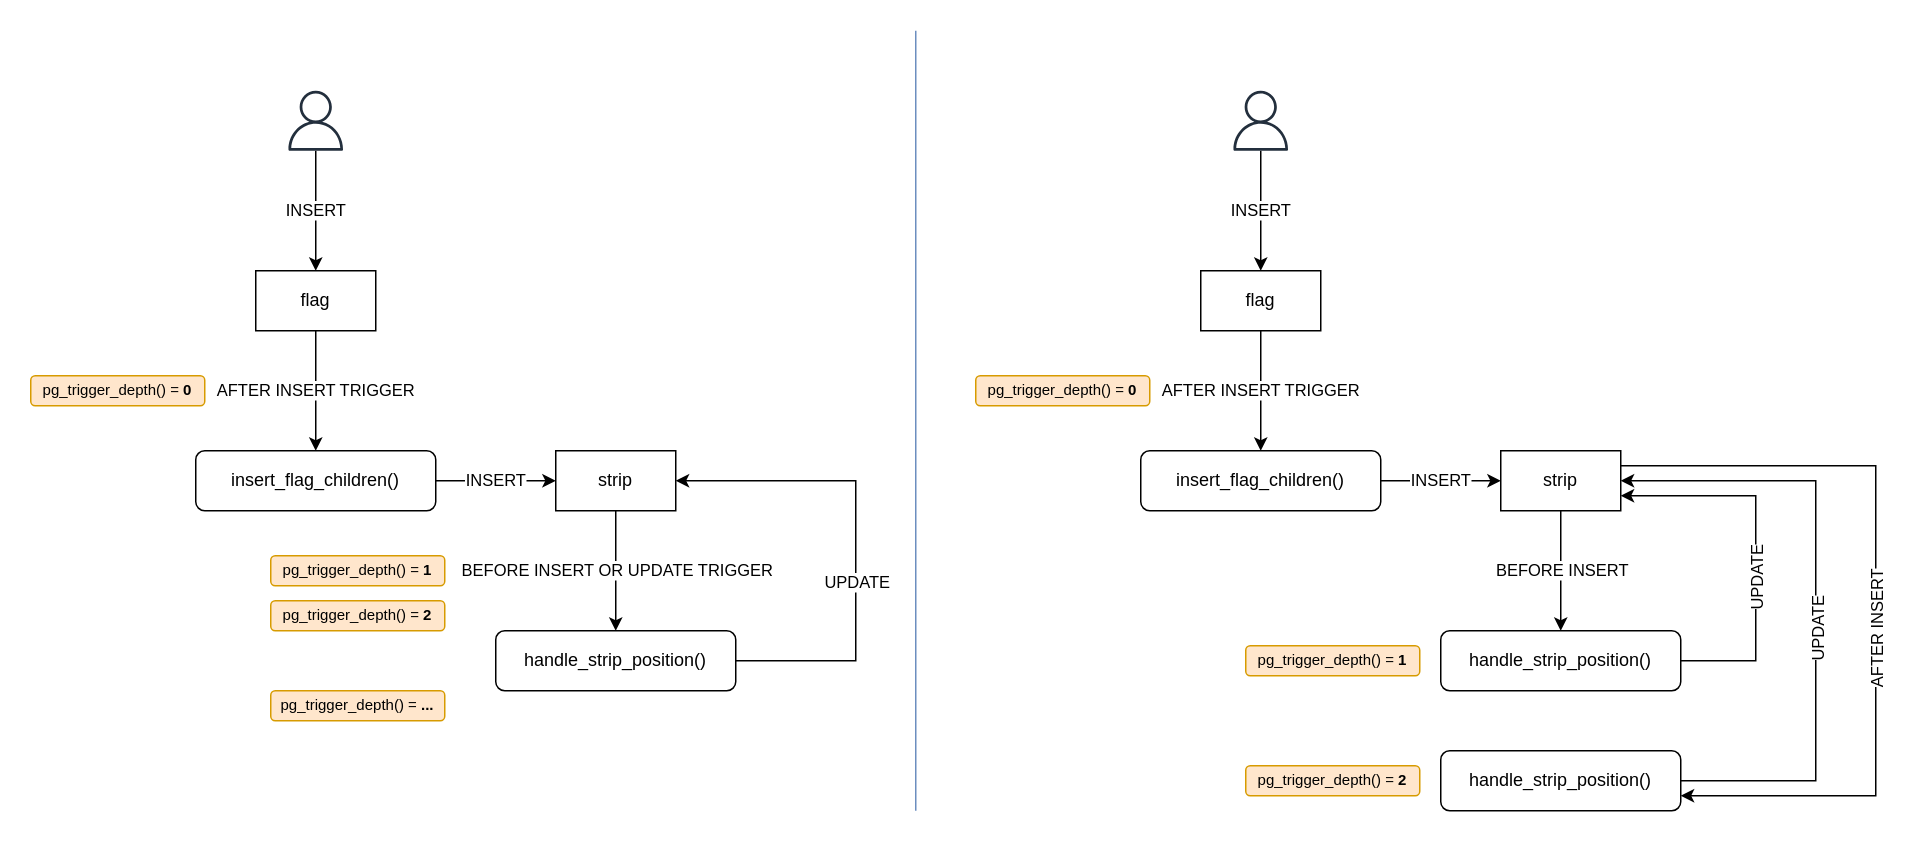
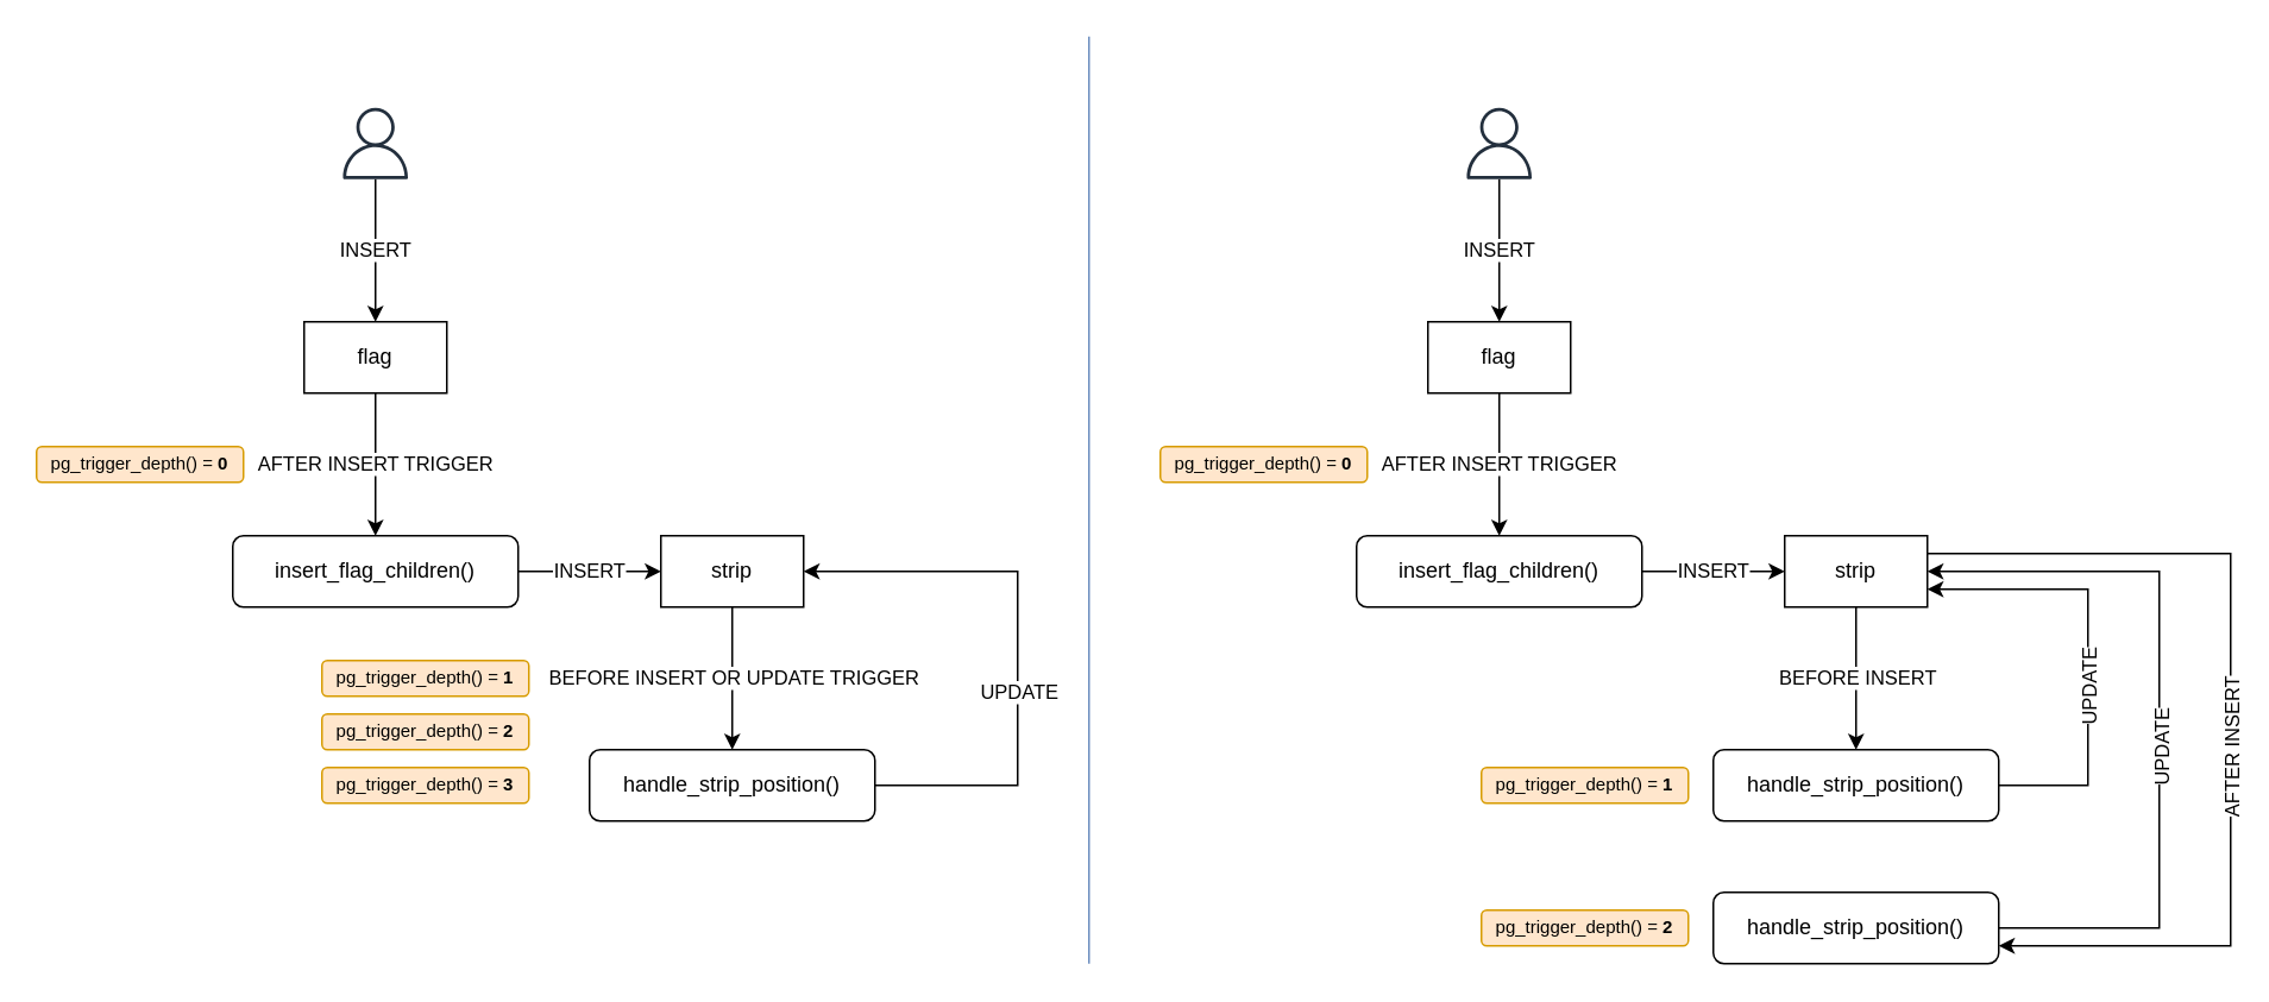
  <mxCell id="0" />
  <mxCell id="1" parent="0" />
  <mxCell id="2" value="INSERT" style="edgeStyle=orthogonalEdgeStyle;rounded=0;orthogonalLoop=1;jettySize=auto;html=1;exitX=1;exitY=0.5;exitDx=0;exitDy=0;entryX=0;entryY=0.5;entryDx=0;entryDy=0;" edge="1" parent="1" source="3" target="11"><mxGeometry relative="1" as="geometry" /></mxCell>
  <mxCell id="3" value="insert_flag_children()" style="rounded=1;whiteSpace=wrap;html=1;" vertex="1" parent="1"><mxGeometry x="130" y="300" width="160" height="40" as="geometry" /></mxCell>
  <mxCell id="4" style="edgeStyle=orthogonalEdgeStyle;rounded=0;orthogonalLoop=1;jettySize=auto;html=1;exitX=1;exitY=0.5;exitDx=0;exitDy=0;entryX=1;entryY=0.5;entryDx=0;entryDy=0;" edge="1" parent="1" source="6" target="11"><mxGeometry relative="1" as="geometry"><Array as="points"><mxPoint x="570" y="440" /><mxPoint x="570" y="320" /></Array></mxGeometry></mxCell>
  <mxCell id="5" value="UPDATE" style="edgeLabel;html=1;align=center;verticalAlign=middle;resizable=0;points=[];" vertex="1" connectable="0" parent="4"><mxGeometry x="-0.17" relative="1" as="geometry"><mxPoint as="offset" /></mxGeometry></mxCell>
  <mxCell id="6" value="handle_strip_position()" style="rounded=1;whiteSpace=wrap;html=1;" vertex="1" parent="1"><mxGeometry x="330" y="420" width="160" height="40" as="geometry" /></mxCell>
  <mxCell id="7" value="AFTER INSERT TRIGGER" style="edgeStyle=orthogonalEdgeStyle;rounded=0;orthogonalLoop=1;jettySize=auto;html=1;exitX=0.5;exitY=1;exitDx=0;exitDy=0;entryX=0.5;entryY=0;entryDx=0;entryDy=0;" edge="1" parent="1" source="8" target="3"><mxGeometry relative="1" as="geometry" /></mxCell>
  <mxCell id="8" value="flag" style="rounded=0;whiteSpace=wrap;html=1;" vertex="1" parent="1"><mxGeometry x="170" y="180" width="80" height="40" as="geometry" /></mxCell>
  <mxCell id="9" style="edgeStyle=orthogonalEdgeStyle;rounded=0;orthogonalLoop=1;jettySize=auto;html=1;exitX=0.5;exitY=1;exitDx=0;exitDy=0;entryX=0.5;entryY=0;entryDx=0;entryDy=0;" edge="1" parent="1" source="11" target="6"><mxGeometry relative="1" as="geometry" /></mxCell>
  <mxCell id="10" value="BEFORE INSERT OR UPDATE TRIGGER" style="edgeLabel;html=1;align=center;verticalAlign=middle;resizable=0;points=[];" vertex="1" connectable="0" parent="9"><mxGeometry x="-0.317" relative="1" as="geometry"><mxPoint y="12" as="offset" /></mxGeometry></mxCell>
  <mxCell id="11" value="strip" style="rounded=0;whiteSpace=wrap;html=1;" vertex="1" parent="1"><mxGeometry x="370" y="300" width="80" height="40" as="geometry" /></mxCell>
  <mxCell id="12" value="INSERT" style="edgeStyle=orthogonalEdgeStyle;rounded=0;orthogonalLoop=1;jettySize=auto;html=1;" edge="1" parent="1" source="13" target="8"><mxGeometry relative="1" as="geometry" /></mxCell>
  <mxCell id="13" value="" style="sketch=0;outlineConnect=0;fontColor=#232F3E;gradientColor=none;fillColor=#232F3D;strokeColor=none;dashed=0;verticalLabelPosition=bottom;verticalAlign=top;align=center;html=1;fontSize=12;fontStyle=0;aspect=fixed;pointerEvents=1;shape=mxgraph.aws4.user;rounded=1;" vertex="1" parent="1"><mxGeometry x="190" y="60" width="40" height="40" as="geometry" /></mxCell>
  <mxCell id="14" value="pg_trigger_depth() = &lt;b&gt;0&lt;/b&gt;" style="text;html=1;strokeColor=#d79b00;fillColor=#ffe6cc;align=center;verticalAlign=middle;whiteSpace=wrap;rounded=1;fontSize=10;spacing=0;spacingTop=-2;" vertex="1" parent="1"><mxGeometry x="20" y="250" width="116" height="20" as="geometry" /></mxCell>
  <mxCell id="15" value="pg_trigger_depth() = &lt;b&gt;1&lt;/b&gt;" style="text;html=1;strokeColor=#d79b00;fillColor=#ffe6cc;align=center;verticalAlign=middle;whiteSpace=wrap;rounded=1;fontSize=10;spacing=0;spacingTop=-2;" vertex="1" parent="1"><mxGeometry x="180" y="370" width="116" height="20" as="geometry" /></mxCell>
  <mxCell id="16" value="pg_trigger_depth() = &lt;b&gt;2&lt;/b&gt;" style="text;html=1;strokeColor=#d79b00;fillColor=#ffe6cc;align=center;verticalAlign=middle;whiteSpace=wrap;rounded=1;fontSize=10;spacing=0;spacingTop=-2;" vertex="1" parent="1"><mxGeometry x="180" y="400" width="116" height="20" as="geometry" /></mxCell>
- <mxCell id="18" value="pg_trigger_depth() = &lt;b&gt;...&lt;/b&gt;" style="text;html=1;strokeColor=#d79b00;fillColor=#ffe6cc;align=center;verticalAlign=middle;whiteSpace=wrap;rounded=1;fontSize=10;spacing=0;spacingTop=-2;" vertex="1" parent="1"><mxGeometry x="180" y="460" width="116" height="20" as="geometry" /></mxCell>
+ <mxCell id="17" value="pg_trigger_depth() = &lt;b&gt;3&lt;/b&gt;" style="text;html=1;strokeColor=#d79b00;fillColor=#ffe6cc;align=center;verticalAlign=middle;whiteSpace=wrap;rounded=1;fontSize=10;spacing=0;spacingTop=-2;" vertex="1" parent="1"><mxGeometry x="180" y="430" width="116" height="20" as="geometry" /></mxCell>
  <mxCell id="19" value="INSERT" style="edgeStyle=orthogonalEdgeStyle;rounded=0;orthogonalLoop=1;jettySize=auto;html=1;exitX=1;exitY=0.5;exitDx=0;exitDy=0;entryX=0;entryY=0.5;entryDx=0;entryDy=0;" edge="1" parent="1" source="20" target="30"><mxGeometry relative="1" as="geometry" /></mxCell>
  <mxCell id="20" value="insert_flag_children()" style="rounded=1;whiteSpace=wrap;html=1;" vertex="1" parent="1"><mxGeometry x="760" y="300" width="160" height="40" as="geometry" /></mxCell>
  <mxCell id="21" style="edgeStyle=orthogonalEdgeStyle;rounded=0;orthogonalLoop=1;jettySize=auto;html=1;exitX=1;exitY=0.5;exitDx=0;exitDy=0;entryX=1;entryY=0.75;entryDx=0;entryDy=0;" edge="1" parent="1" source="23" target="30"><mxGeometry relative="1" as="geometry"><Array as="points"><mxPoint x="1170" y="440" /><mxPoint x="1170" y="330" /></Array></mxGeometry></mxCell>
  <mxCell id="22" value="UPDATE" style="edgeLabel;html=1;align=center;verticalAlign=middle;resizable=0;points=[];horizontal=0;" vertex="1" connectable="0" parent="21"><mxGeometry x="-0.17" relative="1" as="geometry"><mxPoint as="offset" /></mxGeometry></mxCell>
  <mxCell id="23" value="handle_strip_position()" style="rounded=1;whiteSpace=wrap;html=1;" vertex="1" parent="1"><mxGeometry x="960" y="420" width="160" height="40" as="geometry" /></mxCell>
  <mxCell id="24" value="AFTER INSERT TRIGGER" style="edgeStyle=orthogonalEdgeStyle;rounded=0;orthogonalLoop=1;jettySize=auto;html=1;exitX=0.5;exitY=1;exitDx=0;exitDy=0;entryX=0.5;entryY=0;entryDx=0;entryDy=0;" edge="1" parent="1" source="25" target="20"><mxGeometry relative="1" as="geometry" /></mxCell>
  <mxCell id="25" value="flag" style="rounded=0;whiteSpace=wrap;html=1;" vertex="1" parent="1"><mxGeometry x="800" y="180" width="80" height="40" as="geometry" /></mxCell>
  <mxCell id="26" style="edgeStyle=orthogonalEdgeStyle;rounded=0;orthogonalLoop=1;jettySize=auto;html=1;exitX=0.5;exitY=1;exitDx=0;exitDy=0;entryX=0.5;entryY=0;entryDx=0;entryDy=0;" edge="1" parent="1" source="30" target="23"><mxGeometry relative="1" as="geometry" /></mxCell>
  <mxCell id="27" value="BEFORE INSERT" style="edgeLabel;html=1;align=center;verticalAlign=middle;resizable=0;points=[];" vertex="1" connectable="0" parent="26"><mxGeometry x="-0.317" relative="1" as="geometry"><mxPoint y="12" as="offset" /></mxGeometry></mxCell>
  <mxCell id="28" style="edgeStyle=orthogonalEdgeStyle;rounded=0;orthogonalLoop=1;jettySize=auto;html=1;exitX=1;exitY=0.25;exitDx=0;exitDy=0;entryX=1;entryY=0.75;entryDx=0;entryDy=0;fontSize=10;" edge="1" parent="1" source="30" target="39"><mxGeometry relative="1" as="geometry"><Array as="points"><mxPoint x="1250" y="310" /><mxPoint x="1250" y="530" /></Array></mxGeometry></mxCell>
  <mxCell id="29" value="AFTER INSERT" style="edgeLabel;html=1;align=center;verticalAlign=middle;resizable=0;points=[];fontSize=11;horizontal=0;" vertex="1" connectable="0" parent="28"><mxGeometry x="0.209" y="3" relative="1" as="geometry"><mxPoint x="-3" y="-34" as="offset" /></mxGeometry></mxCell>
  <mxCell id="30" value="strip" style="rounded=0;whiteSpace=wrap;html=1;" vertex="1" parent="1"><mxGeometry x="1000" y="300" width="80" height="40" as="geometry" /></mxCell>
  <mxCell id="31" value="INSERT" style="edgeStyle=orthogonalEdgeStyle;rounded=0;orthogonalLoop=1;jettySize=auto;html=1;" edge="1" parent="1" source="32" target="25"><mxGeometry relative="1" as="geometry" /></mxCell>
  <mxCell id="32" value="" style="sketch=0;outlineConnect=0;fontColor=#232F3E;gradientColor=none;fillColor=#232F3D;strokeColor=none;dashed=0;verticalLabelPosition=bottom;verticalAlign=top;align=center;html=1;fontSize=12;fontStyle=0;aspect=fixed;pointerEvents=1;shape=mxgraph.aws4.user;rounded=1;" vertex="1" parent="1"><mxGeometry x="820" y="60" width="40" height="40" as="geometry" /></mxCell>
  <mxCell id="33" value="pg_trigger_depth() = &lt;b&gt;0&lt;/b&gt;" style="text;html=1;strokeColor=#d79b00;fillColor=#ffe6cc;align=center;verticalAlign=middle;whiteSpace=wrap;rounded=1;fontSize=10;spacing=0;spacingTop=-2;" vertex="1" parent="1"><mxGeometry x="650" y="250" width="116" height="20" as="geometry" /></mxCell>
  <mxCell id="34" value="pg_trigger_depth() = &lt;b&gt;1&lt;/b&gt;" style="text;html=1;strokeColor=#d79b00;fillColor=#ffe6cc;align=center;verticalAlign=middle;whiteSpace=wrap;rounded=1;fontSize=10;spacing=0;spacingTop=-2;" vertex="1" parent="1"><mxGeometry x="830" y="430" width="116" height="20" as="geometry" /></mxCell>
  <mxCell id="35" value="pg_trigger_depth() = &lt;b&gt;2&lt;/b&gt;" style="text;html=1;strokeColor=#d79b00;fillColor=#ffe6cc;align=center;verticalAlign=middle;whiteSpace=wrap;rounded=1;fontSize=10;spacing=0;spacingTop=-2;" vertex="1" parent="1"><mxGeometry x="830" y="510" width="116" height="20" as="geometry" /></mxCell>
  <mxCell id="36" value="" style="endArrow=none;html=1;rounded=0;fontSize=10;fillColor=#dae8fc;strokeColor=#6c8ebf;" edge="1" parent="1"><mxGeometry width="50" height="50" relative="1" as="geometry"><mxPoint x="610" y="540" as="sourcePoint" /><mxPoint x="610" y="20" as="targetPoint" /></mxGeometry></mxCell>
  <mxCell id="37" style="edgeStyle=orthogonalEdgeStyle;rounded=0;orthogonalLoop=1;jettySize=auto;html=1;exitX=1;exitY=0.5;exitDx=0;exitDy=0;entryX=1;entryY=0.5;entryDx=0;entryDy=0;fontSize=10;" edge="1" parent="1" source="39" target="30"><mxGeometry relative="1" as="geometry"><Array as="points"><mxPoint x="1210" y="520" /><mxPoint x="1210" y="320" /></Array></mxGeometry></mxCell>
  <mxCell id="38" value="UPDATE" style="edgeLabel;html=1;align=center;verticalAlign=middle;resizable=0;points=[];fontSize=11;horizontal=0;" vertex="1" connectable="0" parent="37"><mxGeometry x="-0.209" y="-1" relative="1" as="geometry"><mxPoint y="-24" as="offset" /></mxGeometry></mxCell>
  <mxCell id="39" value="handle_strip_position()" style="rounded=1;whiteSpace=wrap;html=1;" vertex="1" parent="1"><mxGeometry x="960" y="500" width="160" height="40" as="geometry" /></mxCell>
